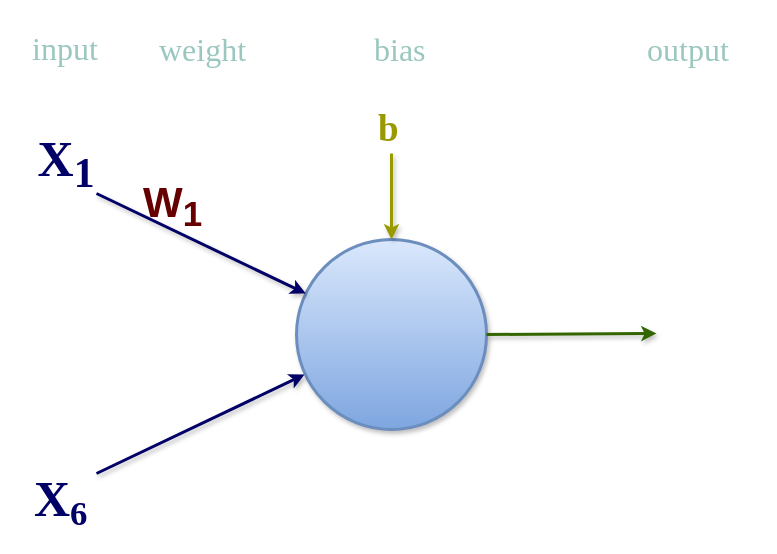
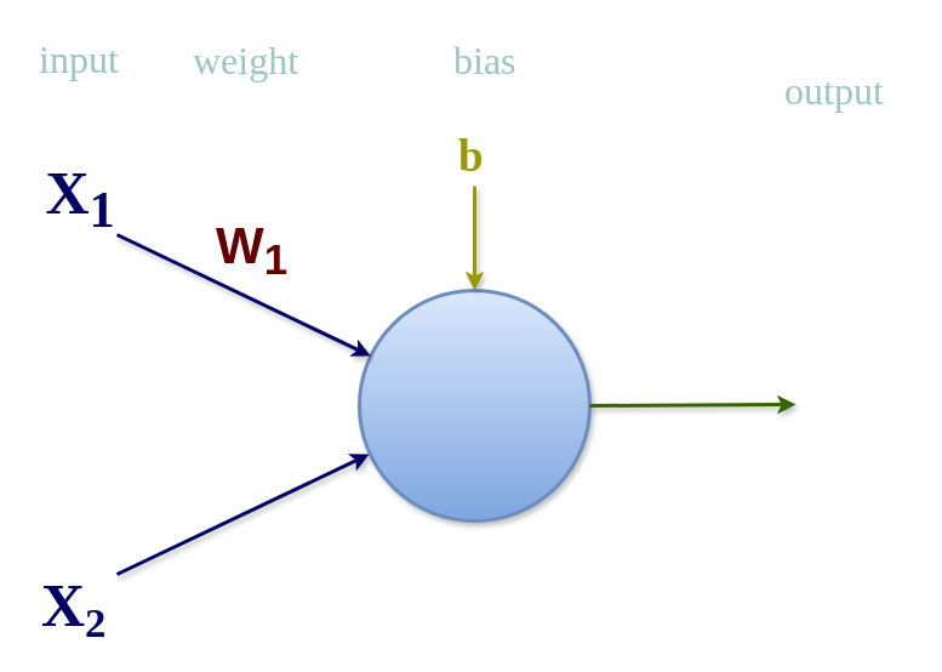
  <mxCell id="0" />
  <mxCell id="1" parent="0" />
  <mxCell id="2" value="" style="ellipse;whiteSpace=wrap;html=1;aspect=fixed;strokeWidth=3;strokeColor=#6c8ebf;fillColor=#dae8fc;gradientColor=#7ea6e0;shadow=1;" vertex="1" parent="1"><mxGeometry x="296" y="239" width="190" height="190" as="geometry" /></mxCell>
  <mxCell id="3" value="" style="endArrow=classic;html=1;rounded=0;strokeWidth=3;strokeColor=#000066;shadow=1;" edge="1" parent="1" target="2"><mxGeometry width="50" height="50" relative="1" as="geometry"><mxPoint x="96" y="193" as="sourcePoint" /><mxPoint x="296" y="313" as="targetPoint" /></mxGeometry></mxCell>
  <mxCell id="4" value="" style="endArrow=classic;html=1;rounded=0;strokeWidth=3;strokeColor=#000066;entryX=0.042;entryY=0.711;entryDx=0;entryDy=0;entryPerimeter=0;shadow=1;" edge="1" parent="1" target="2"><mxGeometry width="50" height="50" relative="1" as="geometry"><mxPoint x="96" y="473" as="sourcePoint" /><mxPoint x="296" y="353" as="targetPoint" /></mxGeometry></mxCell>
  <mxCell id="5" value="" style="endArrow=classic;html=1;rounded=0;strokeColor=#336600;strokeWidth=3;exitX=1;exitY=0.5;exitDx=0;exitDy=0;shadow=1;" edge="1" parent="1" source="2"><mxGeometry width="50" height="50" relative="1" as="geometry"><mxPoint x="566" y="333" as="sourcePoint" /><mxPoint x="656" y="333" as="targetPoint" /></mxGeometry></mxCell>
  <mxCell id="6" value="" style="endArrow=classic;html=1;rounded=0;strokeColor=#999900;strokeWidth=3;entryX=0.5;entryY=0;entryDx=0;entryDy=0;fillColor=#fff2cc;gradientColor=#ffd966;shadow=1;" edge="1" parent="1" target="2"><mxGeometry width="50" height="50" relative="1" as="geometry"><mxPoint x="391" y="153" as="sourcePoint" /><mxPoint x="476" y="133" as="targetPoint" /></mxGeometry></mxCell>
  <mxCell id="7" value="&lt;b style=&quot;font-family: &amp;quot;Comic Sans MS&amp;quot;; font-size: 50px;&quot;&gt;&lt;font color=&quot;#000066&quot;&gt;X&lt;sub&gt;1&lt;/sub&gt;&lt;/font&gt;&lt;/b&gt;" style="text;html=1;strokeColor=none;fillColor=none;align=center;verticalAlign=middle;whiteSpace=wrap;rounded=0;shadow=1;" vertex="1" parent="1"><mxGeometry x="36" y="133" width="60" height="60" as="geometry" /></mxCell>
- <mxCell id="8" value="&lt;font color=&quot;#000066&quot;&gt;&lt;b style=&quot;font-family: &amp;quot;Comic Sans MS&amp;quot;; font-size: 50px; font-style: normal; font-variant-ligatures: normal; font-variant-caps: normal; letter-spacing: normal; orphans: 2; text-align: center; text-indent: 0px; text-transform: none; widows: 2; word-spacing: 0px; -webkit-text-stroke-width: 0px; text-decoration-thickness: initial; text-decoration-style: initial; text-decoration-color: initial;&quot;&gt;X&lt;/b&gt;&lt;b style=&quot;font-family: &amp;quot;Comic Sans MS&amp;quot;; font-style: normal; font-variant-ligatures: normal; font-variant-caps: normal; letter-spacing: normal; orphans: 2; text-align: center; text-indent: 0px; text-transform: none; widows: 2; word-spacing: 0px; -webkit-text-stroke-width: 0px; text-decoration-thickness: initial; text-decoration-style: initial; text-decoration-color: initial; font-size: 41.667px;&quot;&gt;&lt;sub style=&quot;&quot;&gt;6&lt;/sub&gt;&lt;/b&gt;&lt;/font&gt;" style="text;whiteSpace=wrap;html=1;fontSize=50;fontFamily=Comic Sans MS;shadow=1;" vertex="1" parent="1"><mxGeometry x="32" y="462" width="70" height="70" as="geometry" /></mxCell>
- <mxCell id="9" value="&lt;div style=&quot;text-align: center;&quot;&gt;&lt;b style=&quot;font-size: 42px;&quot;&gt;&lt;font face=&quot;Helvetica&quot; style=&quot;font-size: 42px;&quot; color=&quot;#660000&quot;&gt;W&lt;sub style=&quot;&quot;&gt;1&lt;/sub&gt;&lt;/font&gt;&lt;/b&gt;&lt;br&gt;&lt;/div&gt;" style="text;whiteSpace=wrap;html=1;fontSize=50;fontFamily=Comic Sans MS;fontColor=#000066;shadow=1;" vertex="1" parent="1"><mxGeometry x="141" y="163" width="70" height="70" as="geometry" /></mxCell>
+ <mxCell id="8" value="&lt;font color=&quot;#000066&quot;&gt;&lt;b style=&quot;font-family: &amp;quot;Comic Sans MS&amp;quot;; font-size: 50px; font-style: normal; font-variant-ligatures: normal; font-variant-caps: normal; letter-spacing: normal; orphans: 2; text-align: center; text-indent: 0px; text-transform: none; widows: 2; word-spacing: 0px; -webkit-text-stroke-width: 0px; text-decoration-thickness: initial; text-decoration-style: initial; text-decoration-color: initial;&quot;&gt;X&lt;/b&gt;&lt;b style=&quot;font-family: &amp;quot;Comic Sans MS&amp;quot;; font-style: normal; font-variant-ligatures: normal; font-variant-caps: normal; letter-spacing: normal; orphans: 2; text-align: center; text-indent: 0px; text-transform: none; widows: 2; word-spacing: 0px; -webkit-text-stroke-width: 0px; text-decoration-thickness: initial; text-decoration-style: initial; text-decoration-color: initial; font-size: 41.667px;&quot;&gt;&lt;sub style=&quot;&quot;&gt;2&lt;/sub&gt;&lt;/b&gt;&lt;/font&gt;" style="text;whiteSpace=wrap;html=1;fontSize=50;fontFamily=Comic Sans MS;shadow=1;" vertex="1" parent="1"><mxGeometry x="32" y="462" width="70" height="70" as="geometry" /></mxCell>
+ <mxCell id="9" value="&lt;div style=&quot;text-align: center;&quot;&gt;&lt;b style=&quot;font-size: 42px;&quot;&gt;&lt;font face=&quot;Helvetica&quot; style=&quot;font-size: 42px;&quot; color=&quot;#660000&quot;&gt;W&lt;sub style=&quot;&quot;&gt;1&lt;/sub&gt;&lt;/font&gt;&lt;/b&gt;&lt;br&gt;&lt;/div&gt;" style="text;whiteSpace=wrap;html=1;fontSize=50;fontFamily=Comic Sans MS;fontColor=#000066;shadow=1;" vertex="1" parent="1"><mxGeometry x="176" y="163" width="70" height="70" as="geometry" /></mxCell>
  <mxCell id="10" value="&lt;div style=&quot;text-align: center;&quot;&gt;&lt;span style=&quot;background-color: initial; font-size: 37px;&quot;&gt;&lt;b style=&quot;&quot;&gt;&lt;font face=&quot;Verdana&quot; color=&quot;#999900&quot;&gt;b&lt;/font&gt;&lt;/b&gt;&lt;/span&gt;&lt;/div&gt;" style="text;whiteSpace=wrap;html=1;fontSize=55;fontFamily=Comic Sans MS;fontColor=#1A3300;shadow=1;" vertex="1" parent="1"><mxGeometry x="376" y="83" width="40" height="70" as="geometry" /></mxCell>
  <mxCell id="11" value="&lt;font color=&quot;#9ac7bf&quot; face=&quot;Comic Sans MS&quot; style=&quot;font-size: 32px;&quot;&gt;input&lt;/font&gt;" style="text;html=1;strokeColor=none;fillColor=none;align=center;verticalAlign=middle;whiteSpace=wrap;rounded=0;fontFamily=Verdana;fontSize=42;fontColor=#999900;" vertex="1" parent="1"><mxGeometry x="20" y="20.5" width="90" height="50" as="geometry" /></mxCell>
  <mxCell id="12" value="&lt;span style=&quot;font-family: &amp;quot;Comic Sans MS&amp;quot;; font-size: 32px; font-style: normal; font-variant-ligatures: normal; font-variant-caps: normal; font-weight: 400; letter-spacing: normal; orphans: 2; text-align: center; text-indent: 0px; text-transform: none; widows: 2; word-spacing: 0px; -webkit-text-stroke-width: 0px; text-decoration-thickness: initial; text-decoration-style: initial; text-decoration-color: initial; float: none; display: inline !important;&quot;&gt;&lt;font color=&quot;#9ac7bf&quot;&gt;weight&lt;/font&gt;&lt;/span&gt;" style="text;whiteSpace=wrap;html=1;fontSize=32;fontFamily=Comic Sans MS;fontColor=#66B2FF;" vertex="1" parent="1"><mxGeometry x="157" y="23.5" width="110" height="49.5" as="geometry" /></mxCell>
  <mxCell id="13" value="&lt;span style=&quot;font-family: &amp;quot;Comic Sans MS&amp;quot;; font-size: 32px; font-style: normal; font-variant-ligatures: normal; font-variant-caps: normal; font-weight: 400; letter-spacing: normal; orphans: 2; text-align: center; text-indent: 0px; text-transform: none; widows: 2; word-spacing: 0px; -webkit-text-stroke-width: 0px; text-decoration-thickness: initial; text-decoration-style: initial; text-decoration-color: initial; float: none; display: inline !important;&quot;&gt;&lt;font color=&quot;#9ac7bf&quot;&gt;bias&lt;/font&gt;&lt;/span&gt;" style="text;whiteSpace=wrap;html=1;fontSize=32;fontFamily=Comic Sans MS;fontColor=#66B2FF;" vertex="1" parent="1"><mxGeometry x="372" y="23.5" width="110" height="50" as="geometry" /></mxCell>
- <mxCell id="14" value="&lt;span style=&quot;font-family: &amp;quot;Comic Sans MS&amp;quot;; font-size: 32px; font-style: normal; font-variant-ligatures: normal; font-variant-caps: normal; font-weight: 400; letter-spacing: normal; orphans: 2; text-align: center; text-indent: 0px; text-transform: none; widows: 2; word-spacing: 0px; -webkit-text-stroke-width: 0px; text-decoration-thickness: initial; text-decoration-style: initial; text-decoration-color: initial; float: none; display: inline !important;&quot;&gt;&lt;font color=&quot;#9ac7bf&quot;&gt;output&lt;/font&gt;&lt;/span&gt;" style="text;whiteSpace=wrap;html=1;fontSize=32;fontFamily=Comic Sans MS;fontColor=#66B2FF;" vertex="1" parent="1"><mxGeometry x="645" y="23.5" width="110" height="50" as="geometry" /></mxCell>
+ <mxCell id="14" value="&lt;span style=&quot;font-family: &amp;quot;Comic Sans MS&amp;quot;; font-size: 32px; font-style: normal; font-variant-ligatures: normal; font-variant-caps: normal; font-weight: 400; letter-spacing: normal; orphans: 2; text-align: center; text-indent: 0px; text-transform: none; widows: 2; word-spacing: 0px; -webkit-text-stroke-width: 0px; text-decoration-thickness: initial; text-decoration-style: initial; text-decoration-color: initial; float: none; display: inline !important;&quot;&gt;&lt;font color=&quot;#9ac7bf&quot;&gt;output&lt;/font&gt;&lt;/span&gt;" style="text;whiteSpace=wrap;html=1;fontSize=32;fontFamily=Comic Sans MS;fontColor=#66B2FF;" vertex="1" parent="1"><mxGeometry x="645" y="48.5" width="110" height="50" as="geometry" /></mxCell>
